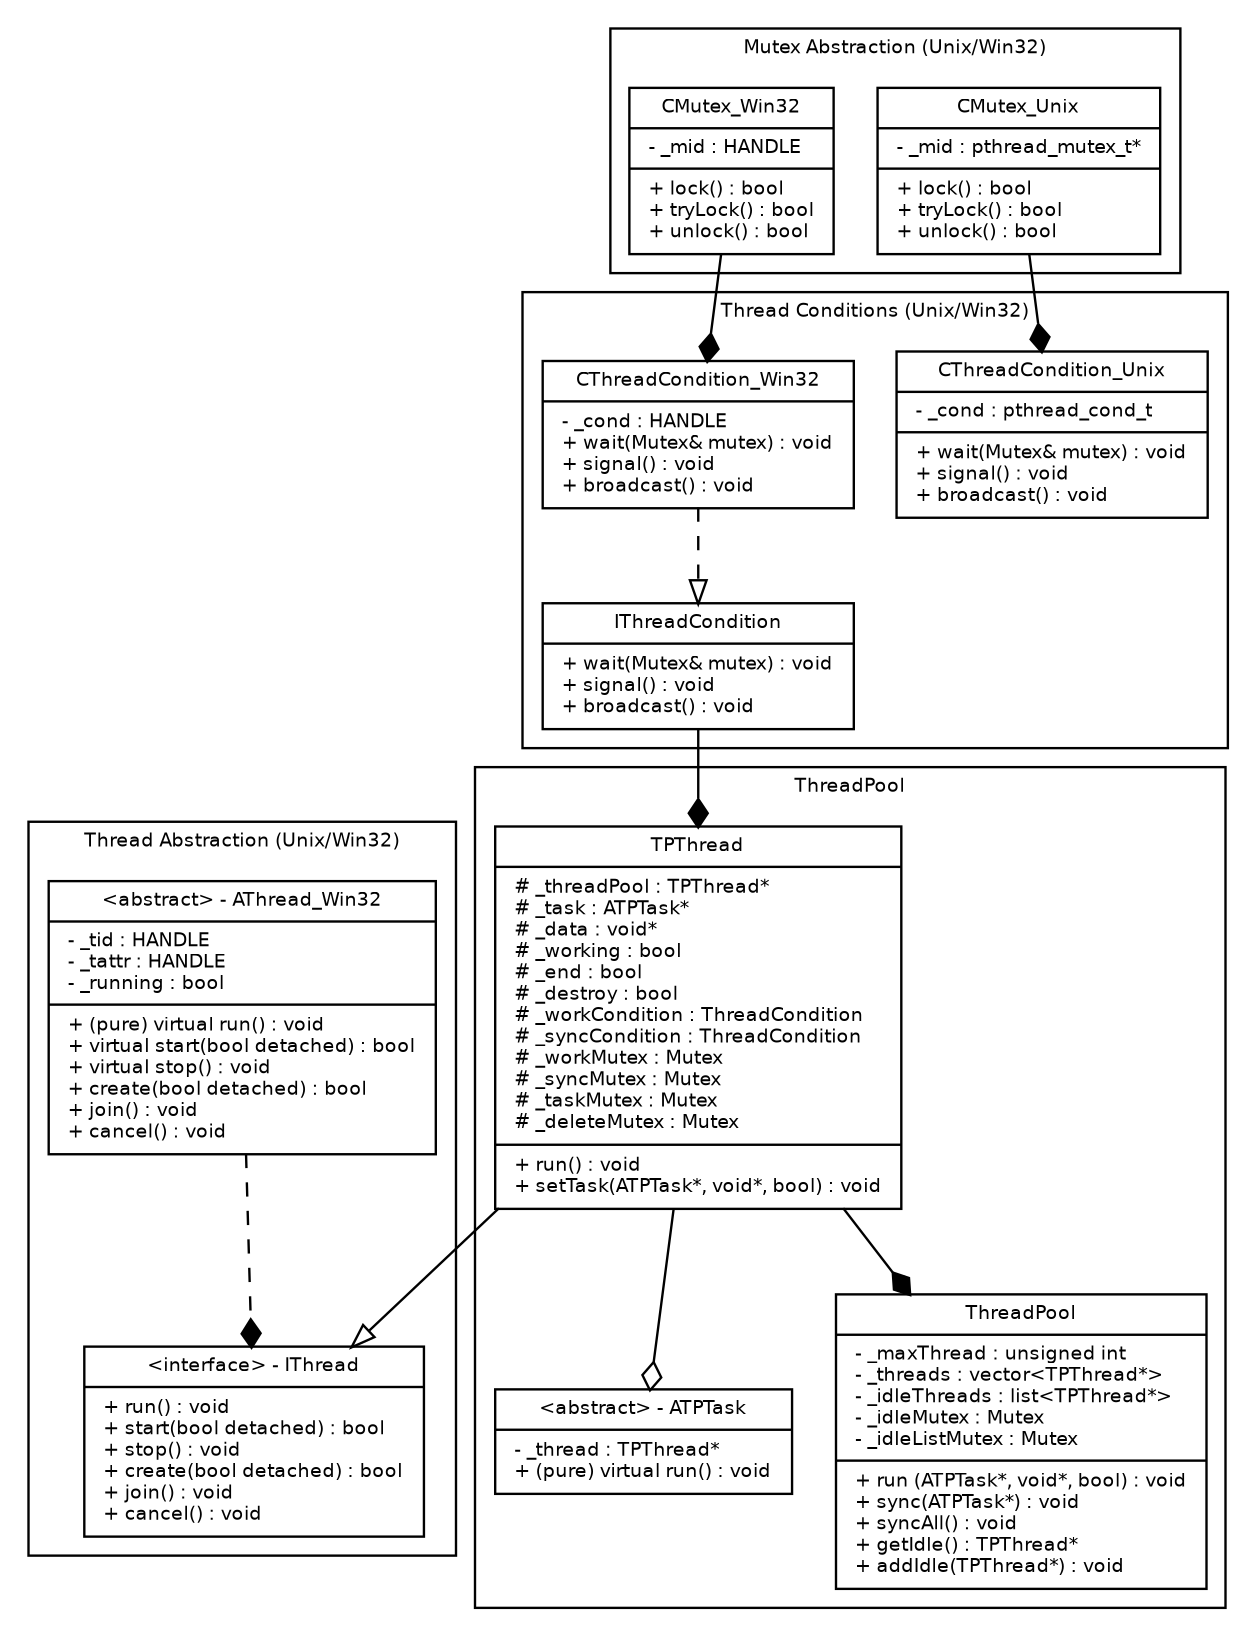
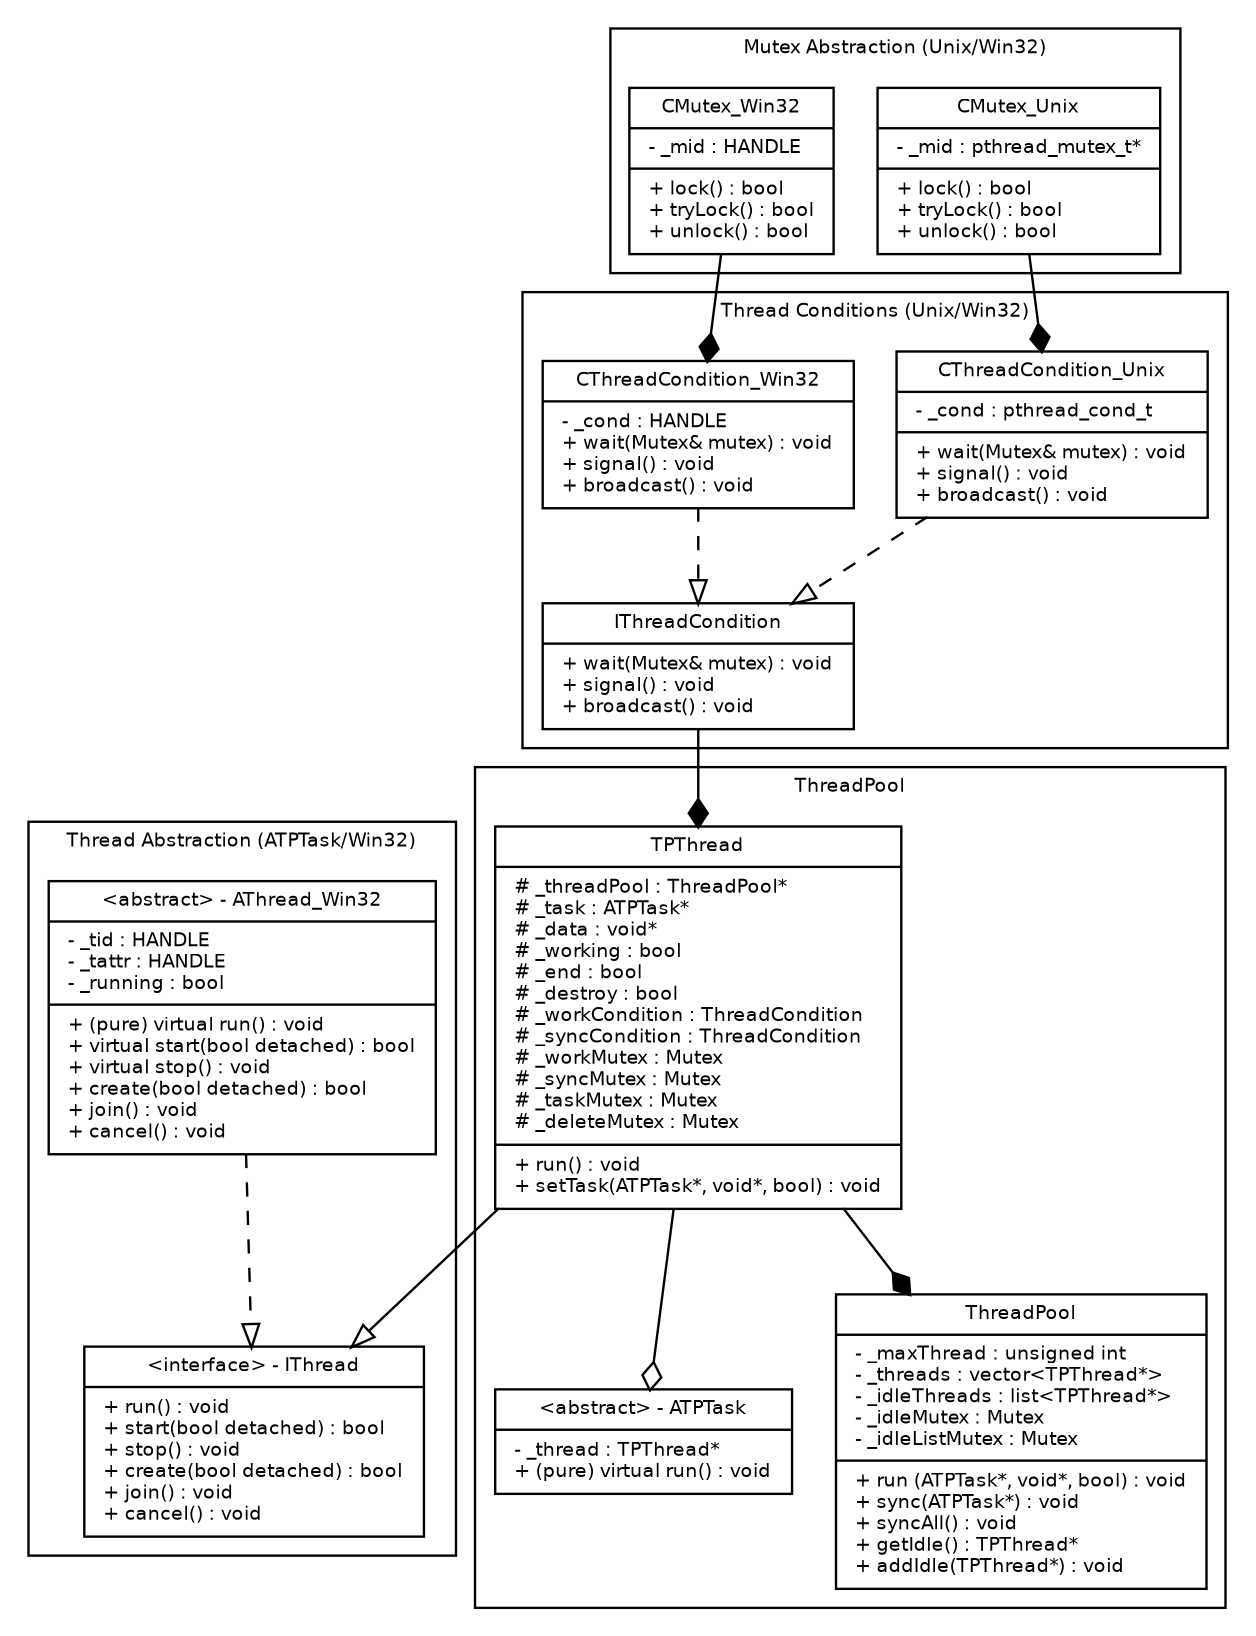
  digraph {
    fontname="Bitstream Vera Sans"
    fontsize=8
    node [fontname="Bitstream Vera Sans" fontsize=8 shape=record]
    edge [arrowhead=onormal fontname="Bitstream Vera Sans" fontsize=8 style=solid]
    n1 [label="{\<interface\> - IThread|+ run() : void\l+ start(bool detached) : bool\l+ stop() : void\l+ create(bool detached) : bool\l+ join() : void\l+ cancel() : void\l}"]
    n2 [label="{\<abstract\> - AThread_Win32|- _tid : HANDLE\l- _tattr : HANDLE\l- _running : bool\l|+ (pure) virtual run() : void\l+ virtual start(bool detached) : bool\l+ virtual stop() : void\l+ create(bool detached) : bool\l+ join() : void\l+ cancel() : void\l}"]
    n3 [label="{CMutex_Unix|- _mid : pthread_mutex_t*\l|+ lock() : bool\l+ tryLock() : bool\l+ unlock() : bool\l}"]
    n4 [label="{CMutex_Win32|- _mid : HANDLE\l|+ lock() : bool\l+ tryLock() : bool\l+ unlock() : bool\l}"]
    n5 [label="{IThreadCondition|+ wait(Mutex& mutex) : void\l+ signal() : void\l+ broadcast() : void\l}"]
    n6 [label="{CThreadCondition_Unix|- _cond : pthread_cond_t\l|+ wait(Mutex& mutex) : void\l+ signal() : void\l+ broadcast() : void\l}"]
    n7 [label="{CThreadCondition_Win32|- _cond : HANDLE\l+ wait(Mutex& mutex) : void\l+ signal() : void\l+ broadcast() : void\l}"]
    n8 [label="{\<abstract\> - ATPTask|- _thread : TPThread*\l+ (pure) virtual run() : void\l}"]
-   n9 [label="{TPThread|# _threadPool : TPThread*\l# _task : ATPTask*\l# _data : void*\l# _working : bool\l# _end : bool\l# _destroy : bool\l# _workCondition : ThreadCondition\l# _syncCondition : ThreadCondition\l# _workMutex : Mutex\l# _syncMutex : Mutex\l# _taskMutex : Mutex\l# _deleteMutex : Mutex\l|+ run() : void\l+ setTask(ATPTask*, void*, bool) : void\l}"]
+   n9 [label="{TPThread|# _threadPool : ThreadPool*\l# _task : ATPTask*\l# _data : void*\l# _working : bool\l# _end : bool\l# _destroy : bool\l# _workCondition : ThreadCondition\l# _syncCondition : ThreadCondition\l# _workMutex : Mutex\l# _syncMutex : Mutex\l# _taskMutex : Mutex\l# _deleteMutex : Mutex\l|+ run() : void\l+ setTask(ATPTask*, void*, bool) : void\l}"]
    n10 [label="{ThreadPool|- _maxThread : unsigned int\l- _threads : vector\<TPThread*\>\l- _idleThreads : list\<TPThread*\>\l- _idleMutex : Mutex\l- _idleListMutex : Mutex\l|+ run (ATPTask*, void*, bool) : void\l+ sync(ATPTask*) : void\l+ syncAll() : void\l+ getIdle() : TPThread*\l+ addIdle(TPThread*) : void\l}"]
    subgraph cluster_1 {
-     label="Thread Abstraction (Unix/Win32)"
+     label="Thread Abstraction (ATPTask/Win32)"
      n1
      n2
    }
    subgraph cluster_2 {
      label="Mutex Abstraction (Unix/Win32)"
      n3
      n4
    }
    subgraph cluster_3 {
      label="Thread Conditions (Unix/Win32)"
      n5
      n6
      n7
    }
    subgraph cluster_4 {
      label=ThreadPool
      n8
      n9
      n10
    }
-   n2 -> n1 [arrowhead=diamond style=dashed]
+   n2 -> n1 [style=dashed]
    n3 -> n6 [arrowhead=diamond]
    n4 -> n7 [arrowhead=diamond]
    n5 -> n9 [arrowhead=diamond]
+   n6 -> n5 [style=dashed]
    n7 -> n5 [style=dashed]
    n9 -> n1
    n9 -> n8 [arrowhead=odiamond]
    n9 -> n10 [arrowhead=diamond]
  }
